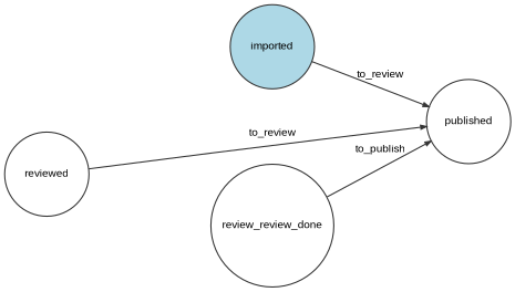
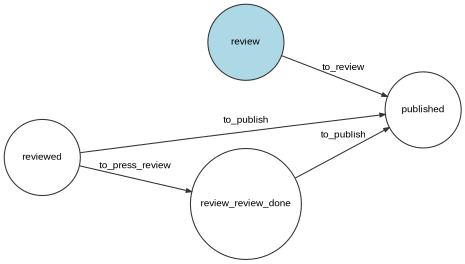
  digraph {
    rankdir=LR
    node [color="#333333" fillcolor=lightblue fixedsize=false fontname=Arial fontsize=9 shape=circle]
    edge [arrowhead=normal arrowsize=0.5 color="#333333" fontname=Arial fontsize=9 style=solid]
-   n1 [label=imported style=filled width=1]
+   n1 [label=review style=filled width=1]
    n2 [label=published width=1]
    n3 [label=reviewed width=1]
    n4 [label=review_review_done width=1]
    n1 -> n2 [label=to_review]
-   n3 -> n2 [label=to_review]
+   n3 -> n2 [label=to_publish]
+   n3 -> n4 [label=to_press_review]
    n4 -> n2 [label=to_publish]
  }
